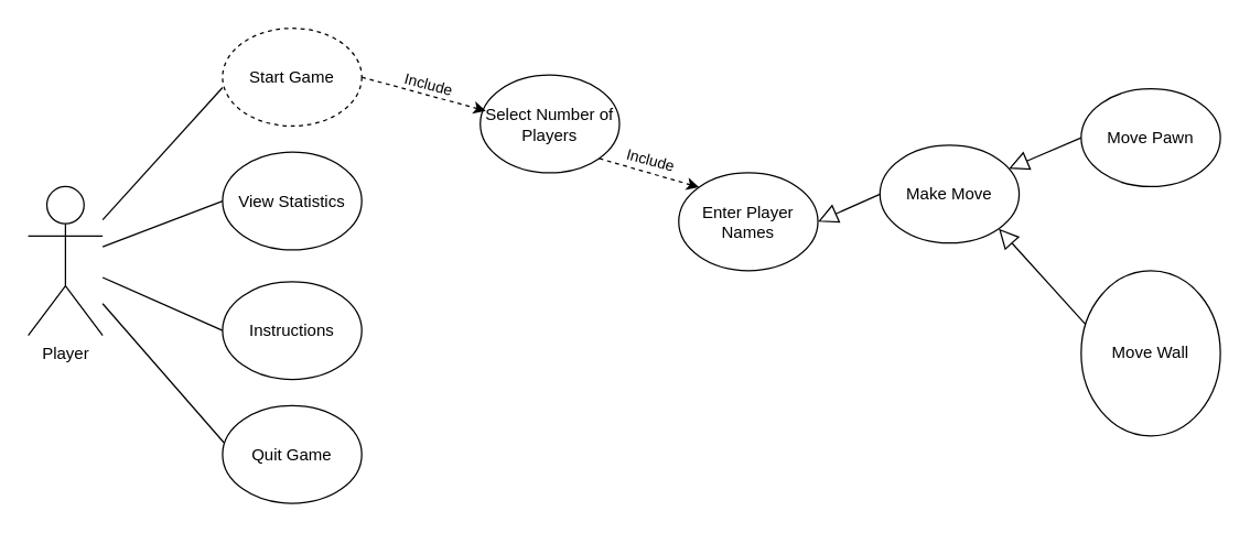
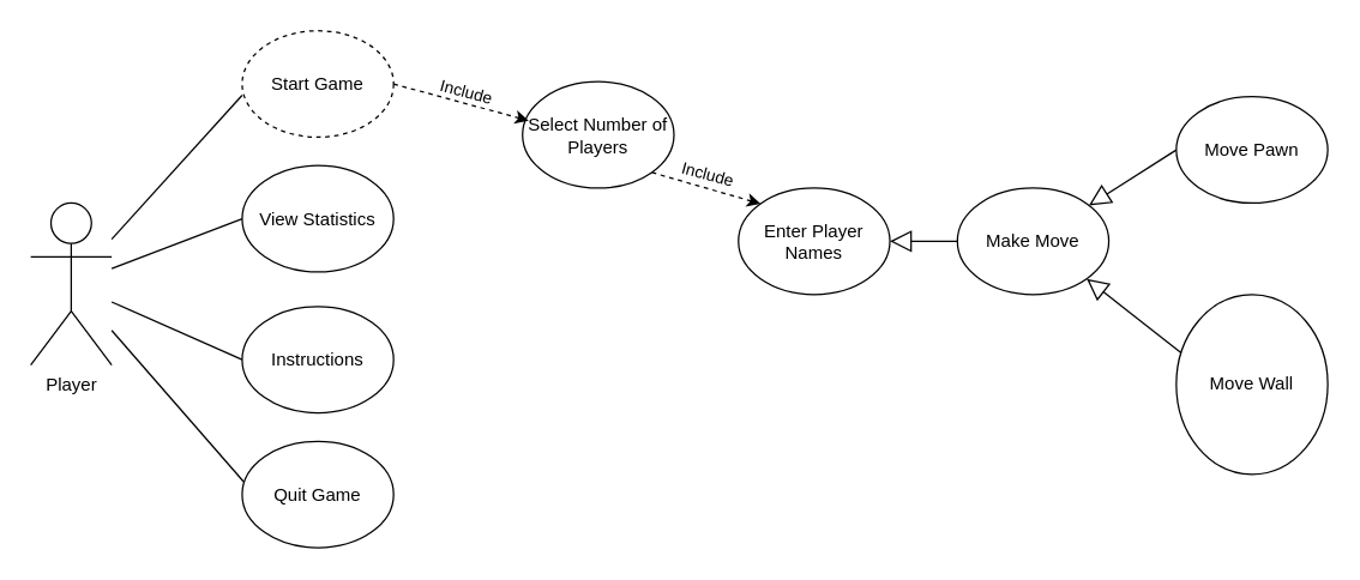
  <mxCell id="0" />
  <mxCell id="1" parent="0" />
  <mxCell id="2" value="Player" style="shape=umlActor;verticalLabelPosition=bottom;verticalAlign=top;html=1;outlineConnect=0;" vertex="1" parent="1"><mxGeometry x="20" y="135" width="54" height="108" as="geometry" /></mxCell>
  <mxCell id="3" value="Start Game" style="ellipse;whiteSpace=wrap;html=1;dashed=1;" vertex="1" parent="1"><mxGeometry x="161" y="20" width="101" height="71" as="geometry" /></mxCell>
  <mxCell id="4" value="View Statistics" style="ellipse;whiteSpace=wrap;html=1;" vertex="1" parent="1"><mxGeometry x="161" y="110" width="101" height="71" as="geometry" /></mxCell>
  <mxCell id="5" value="Instructions" style="ellipse;whiteSpace=wrap;html=1;" vertex="1" parent="1"><mxGeometry x="161" y="204" width="101" height="71" as="geometry" /></mxCell>
  <mxCell id="6" value="Quit Game" style="ellipse;whiteSpace=wrap;html=1;" vertex="1" parent="1"><mxGeometry x="161" y="294" width="101" height="71" as="geometry" /></mxCell>
  <mxCell id="7" value="" style="endArrow=none;html=1;rounded=0;entryX=0;entryY=0.606;entryDx=0;entryDy=0;entryPerimeter=0;" edge="1" parent="1" source="2" target="3"><mxGeometry width="50" height="50" relative="1" as="geometry"><mxPoint x="77" y="157" as="sourcePoint" /><mxPoint x="135" y="87" as="targetPoint" /></mxGeometry></mxCell>
  <mxCell id="8" value="" style="endArrow=none;html=1;rounded=0;entryX=0;entryY=0.5;entryDx=0;entryDy=0;" edge="1" parent="1" source="2" target="4"><mxGeometry width="50" height="50" relative="1" as="geometry"><mxPoint x="120" y="184" as="sourcePoint" /><mxPoint x="148" y="148" as="targetPoint" /></mxGeometry></mxCell>
  <mxCell id="9" value="" style="endArrow=none;html=1;rounded=0;entryX=0;entryY=0.5;entryDx=0;entryDy=0;" edge="1" parent="1" source="2" target="5"><mxGeometry width="50" height="50" relative="1" as="geometry"><mxPoint x="119" y="187" as="sourcePoint" /><mxPoint x="150" y="200" as="targetPoint" /></mxGeometry></mxCell>
  <mxCell id="10" value="" style="endArrow=none;html=1;rounded=0;entryX=0.01;entryY=0.38;entryDx=0;entryDy=0;entryPerimeter=0;" edge="1" parent="1" source="2" target="6"><mxGeometry width="50" height="50" relative="1" as="geometry"><mxPoint x="97" y="311" as="sourcePoint" /><mxPoint x="147" y="261" as="targetPoint" /></mxGeometry></mxCell>
  <mxCell id="11" value="Select Number of Players" style="ellipse;whiteSpace=wrap;html=1;" vertex="1" parent="1"><mxGeometry x="348" y="54" width="101" height="71" as="geometry" /></mxCell>
  <mxCell id="12" value="" style="endArrow=classic;html=1;rounded=0;dashed=1;sketch=0;strokeColor=default;strokeWidth=1;fontSize=11;exitX=1;exitY=0.5;exitDx=0;exitDy=0;entryX=0.04;entryY=0.366;entryDx=0;entryDy=0;entryPerimeter=0;" edge="1" parent="1" source="3" target="11"><mxGeometry width="50" height="50" relative="1" as="geometry"><mxPoint x="265" y="29" as="sourcePoint" /><mxPoint x="364" y="27" as="targetPoint" /></mxGeometry></mxCell>
  <mxCell id="13" value="Include" style="text;html=1;strokeColor=none;fillColor=none;align=center;verticalAlign=middle;whiteSpace=wrap;rounded=0;fontSize=11;rotation=15;" vertex="1" parent="1"><mxGeometry x="281" y="46" width="60" height="30" as="geometry" /></mxCell>
  <mxCell id="14" value="Enter Player Names" style="ellipse;whiteSpace=wrap;html=1;" vertex="1" parent="1"><mxGeometry x="492" y="125" width="101" height="71" as="geometry" /></mxCell>
  <mxCell id="15" value="Include" style="text;html=1;strokeColor=none;fillColor=none;align=center;verticalAlign=middle;whiteSpace=wrap;rounded=0;fontSize=11;rotation=15;" vertex="1" parent="1"><mxGeometry x="442" y="101" width="60" height="30" as="geometry" /></mxCell>
  <mxCell id="16" value="" style="endArrow=classic;html=1;rounded=0;dashed=1;sketch=0;strokeColor=default;strokeWidth=1;fontSize=11;exitX=1;exitY=1;exitDx=0;exitDy=0;entryX=0;entryY=0;entryDx=0;entryDy=0;" edge="1" parent="1" source="11" target="14"><mxGeometry width="50" height="50" relative="1" as="geometry"><mxPoint x="411" y="141" as="sourcePoint" /><mxPoint x="501.04" y="165.486" as="targetPoint" /></mxGeometry></mxCell>
- <mxCell id="17" value="Make Move" style="ellipse;whiteSpace=wrap;html=1;" vertex="1" parent="1"><mxGeometry x="638" y="105" width="101" height="71" as="geometry" /></mxCell>
+ <mxCell id="17" value="Make Move" style="ellipse;whiteSpace=wrap;html=1;" vertex="1" parent="1"><mxGeometry x="638" y="125" width="101" height="71" as="geometry" /></mxCell>
  <mxCell id="18" value="" style="endArrow=block;endFill=0;endSize=12;html=1;rounded=0;sketch=0;strokeColor=default;strokeWidth=1;fontSize=11;exitX=0;exitY=0.5;exitDx=0;exitDy=0;entryX=1;entryY=0.5;entryDx=0;entryDy=0;" edge="1" parent="1" source="17" target="14"><mxGeometry width="160" relative="1" as="geometry"><mxPoint x="567" y="210" as="sourcePoint" /><mxPoint x="727" y="210" as="targetPoint" /></mxGeometry></mxCell>
  <mxCell id="19" value="Move Pawn" style="ellipse;whiteSpace=wrap;html=1;" vertex="1" parent="1"><mxGeometry x="784" y="64" width="101" height="71" as="geometry" /></mxCell>
  <mxCell id="20" value="Move Wall" style="ellipse;whiteSpace=wrap;html=1;" vertex="1" parent="1"><mxGeometry x="784" y="196" width="101" height="120" as="geometry" /></mxCell>
  <mxCell id="21" value="" style="endArrow=block;endFill=0;endSize=12;html=1;rounded=0;sketch=0;strokeColor=default;strokeWidth=1;fontSize=11;exitX=0;exitY=0.5;exitDx=0;exitDy=0;" edge="1" parent="1" source="19" target="17"><mxGeometry width="160" relative="1" as="geometry"><mxPoint x="772" y="95" as="sourcePoint" /><mxPoint x="751" y="184.5" as="targetPoint" /></mxGeometry></mxCell>
  <mxCell id="22" value="" style="endArrow=block;endFill=0;endSize=12;html=1;rounded=0;sketch=0;strokeColor=default;strokeWidth=1;fontSize=11;exitX=0.03;exitY=0.324;exitDx=0;exitDy=0;exitPerimeter=0;entryX=1;entryY=1;entryDx=0;entryDy=0;" edge="1" parent="1" source="20" target="17"><mxGeometry width="160" relative="1" as="geometry"><mxPoint x="782.21" y="164" as="sourcePoint" /><mxPoint x="723.997" y="201.058" as="targetPoint" /></mxGeometry></mxCell>
